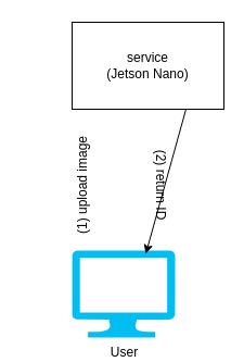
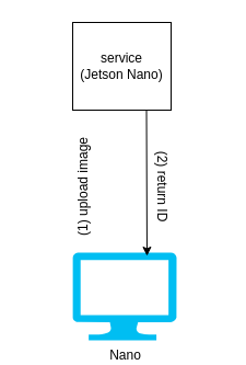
  <mxCell id="0" />
  <mxCell id="1" parent="0" />
- <mxCell id="2" value="&lt;div&gt;service&lt;/div&gt;&lt;div&gt;(Jetson Nano)&lt;br&gt;&lt;/div&gt;" style="rounded=0;whiteSpace=wrap;html=1;" vertex="1" parent="1"><mxGeometry x="66" y="20" width="140" height="80" as="geometry" /></mxCell>
- <mxCell id="3" value="User" style="verticalLabelPosition=bottom;html=1;verticalAlign=top;align=center;strokeColor=none;fillColor=#00BEF2;shape=mxgraph.azure.computer;pointerEvents=1;" vertex="1" parent="1"><mxGeometry x="66" y="230" width="95" height="80" as="geometry" /></mxCell>
+ <mxCell id="2" value="&lt;div&gt;service&lt;/div&gt;&lt;div&gt;(Jetson Nano)&lt;br&gt;&lt;/div&gt;" style="rounded=0;whiteSpace=wrap;html=1;" vertex="1" parent="1"><mxGeometry x="66" y="20" width="90" height="80" as="geometry" /></mxCell>
+ <mxCell id="3" value="Nano" style="verticalLabelPosition=bottom;html=1;verticalAlign=top;align=center;strokeColor=none;fillColor=#00BEF2;shape=mxgraph.azure.computer;pointerEvents=1;" vertex="1" parent="1"><mxGeometry x="66" y="230" width="95" height="80" as="geometry" /></mxCell>
  <mxCell id="4" value="" style="endArrow=classic;html=1;exitX=0.75;exitY=1;exitDx=0;exitDy=0;entryX=0.726;entryY=0.025;entryDx=0;entryDy=0;entryPerimeter=0;" edge="1" parent="1" source="2"><mxGeometry width="50" height="50" relative="1" as="geometry"><mxPoint x="132.5" y="141" as="sourcePoint" /><mxPoint x="133.97" y="233" as="targetPoint" /></mxGeometry></mxCell>
  <mxCell id="5" value="(1) upload image" style="text;html=1;strokeColor=none;fillColor=none;align=center;verticalAlign=middle;whiteSpace=wrap;rounded=0;rotation=-90;" vertex="1" parent="1"><mxGeometry x="20" y="160" width="111" height="20" as="geometry" /></mxCell>
  <mxCell id="6" value="(2) return ID" style="text;html=1;strokeColor=none;fillColor=none;align=center;verticalAlign=middle;whiteSpace=wrap;rounded=0;rotation=90;" vertex="1" parent="1"><mxGeometry x="92" y="160" width="111" height="20" as="geometry" /></mxCell>
